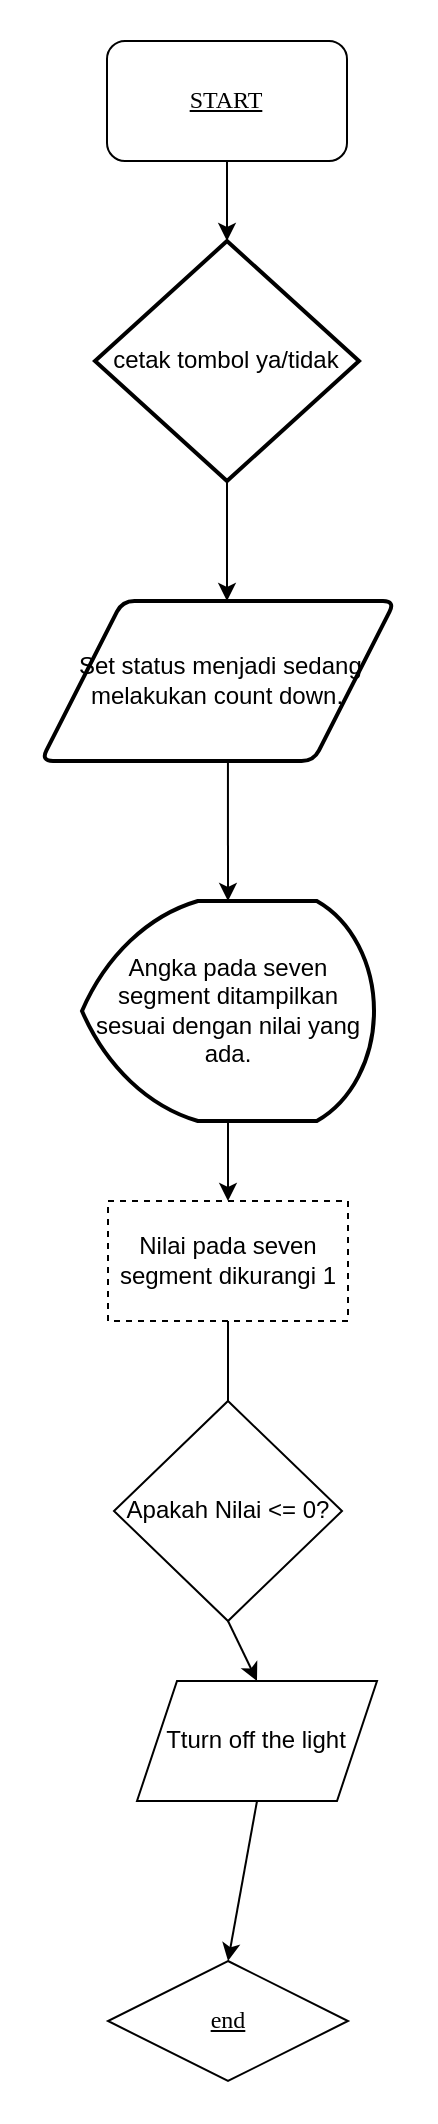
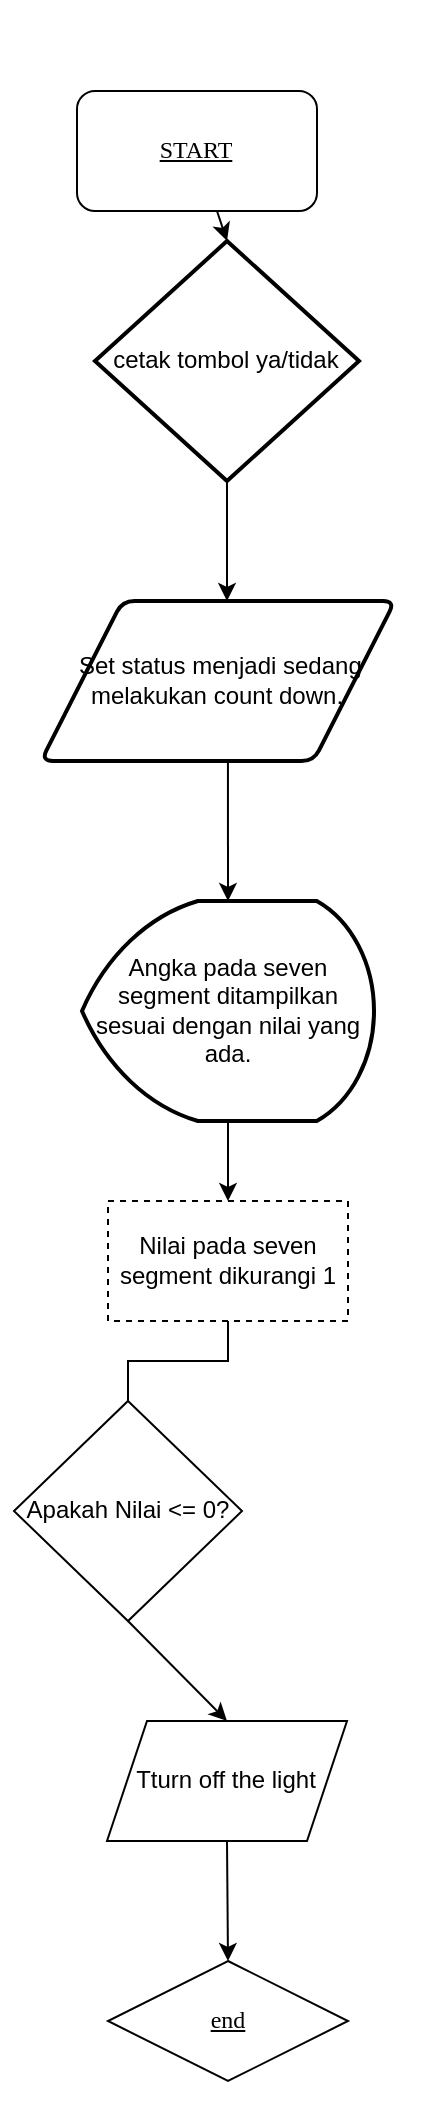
  <mxCell id="0" />
  <mxCell id="1" parent="0" />
- <mxCell id="2" value="START" style="rounded=1;whiteSpace=wrap;html=1;fontStyle=4;fontFamily=Verdana;" parent="1" vertex="1"><mxGeometry x="53" y="20" width="120" height="60" as="geometry" /></mxCell>
+ <mxCell id="2" value="START" style="rounded=1;whiteSpace=wrap;html=1;fontStyle=4;fontFamily=Verdana;" parent="1" vertex="1"><mxGeometry x="38" y="45" width="120" height="60" as="geometry" /></mxCell>
  <mxCell id="3" value="" style="endArrow=classic;html=1;rounded=0;entryX=0.5;entryY=0;entryDx=0;entryDy=0;entryPerimeter=0;" parent="1" source="2" edge="1"><mxGeometry width="50" height="50" relative="1" as="geometry"><mxPoint x="125" y="140" as="sourcePoint" /><mxPoint x="113" y="120" as="targetPoint" /></mxGeometry></mxCell>
- <mxCell id="4" value="Apakah Nilai &amp;lt;= 0?" style="rhombus;whiteSpace=wrap;html=1;" parent="1" vertex="1"><mxGeometry x="56.5" y="700" width="114" height="110" as="geometry" /></mxCell>
+ <mxCell id="4" value="Apakah Nilai &amp;lt;= 0?" style="rhombus;whiteSpace=wrap;html=1;" parent="1" vertex="1"><mxGeometry x="6.5" y="700" width="114" height="110" as="geometry" /></mxCell>
  <mxCell id="5" style="edgeStyle=orthogonalEdgeStyle;rounded=0;orthogonalLoop=1;jettySize=auto;html=1;entryX=0.5;entryY=0;entryDx=0;entryDy=0;endArrow=none;" edge="1" parent="1" source="6" target="4"><mxGeometry relative="1" as="geometry" /></mxCell>
  <mxCell id="6" value=" Nilai pada seven segment dikurangi 1" style="rounded=0;whiteSpace=wrap;html=1;dashed=1;" vertex="1" parent="1"><mxGeometry x="53.5" y="600" width="120" height="60" as="geometry" /></mxCell>
  <mxCell id="7" value="end" style="rhombus;whiteSpace=wrap;html=1;fontStyle=4;fontFamily=Verdana;" vertex="1" parent="1"><mxGeometry x="53.5" y="980" width="120" height="60" as="geometry" /></mxCell>
  <mxCell id="8" value="Angka pada seven segment ditampilkan sesuai dengan nilai yang ada." style="strokeWidth=2;html=1;shape=mxgraph.flowchart.display;whiteSpace=wrap;" vertex="1" parent="1"><mxGeometry x="40.5" y="450" width="146" height="110" as="geometry" /></mxCell>
  <mxCell id="9" value="" style="endArrow=classic;html=1;rounded=0;exitX=0.5;exitY=1;exitDx=0;exitDy=0;exitPerimeter=0;" edge="1" parent="1" source="8" target="6"><mxGeometry width="50" height="50" relative="1" as="geometry"><mxPoint x="85.5" y="640" as="sourcePoint" /><mxPoint x="135.5" y="590" as="targetPoint" /></mxGeometry></mxCell>
  <mxCell id="10" value="cetak tombol ya/tidak" style="strokeWidth=2;html=1;shape=mxgraph.flowchart.decision;whiteSpace=wrap;" vertex="1" parent="1"><mxGeometry x="47" y="120" width="132" height="120" as="geometry" /></mxCell>
  <mxCell id="11" value="&amp;nbsp;Set status menjadi sedang melakukan count down." style="shape=parallelogram;html=1;strokeWidth=2;perimeter=parallelogramPerimeter;whiteSpace=wrap;rounded=1;arcSize=12;size=0.23;" vertex="1" parent="1"><mxGeometry x="20" y="300" width="177" height="80" as="geometry" /></mxCell>
  <mxCell id="12" value="" style="endArrow=classic;html=1;rounded=0;exitX=0.5;exitY=1;exitDx=0;exitDy=0;exitPerimeter=0;" edge="1" parent="1" source="10"><mxGeometry width="50" height="50" relative="1" as="geometry"><mxPoint x="115" y="390" as="sourcePoint" /><mxPoint x="113" y="300" as="targetPoint" /></mxGeometry></mxCell>
  <mxCell id="13" value="" style="endArrow=classic;html=1;rounded=0;entryX=0.5;entryY=0;entryDx=0;entryDy=0;entryPerimeter=0;exitX=0.528;exitY=1;exitDx=0;exitDy=0;exitPerimeter=0;" edge="1" parent="1" source="11" target="8"><mxGeometry width="50" height="50" relative="1" as="geometry"><mxPoint x="114" y="390" as="sourcePoint" /><mxPoint x="150.5" y="410" as="targetPoint" /></mxGeometry></mxCell>
- <mxCell id="14" value="Tturn off the light" style="shape=parallelogram;perimeter=parallelogramPerimeter;whiteSpace=wrap;html=1;fixedSize=1;" vertex="1" parent="1"><mxGeometry x="68" y="840" width="120" height="60" as="geometry" /></mxCell>
+ <mxCell id="14" value="Tturn off the light" style="shape=parallelogram;perimeter=parallelogramPerimeter;whiteSpace=wrap;html=1;fixedSize=1;" vertex="1" parent="1"><mxGeometry x="53" y="860" width="120" height="60" as="geometry" /></mxCell>
  <mxCell id="15" value="" style="endArrow=classic;html=1;rounded=0;exitX=0.5;exitY=1;exitDx=0;exitDy=0;entryX=0.5;entryY=0;entryDx=0;entryDy=0;" edge="1" parent="1" source="4" target="14"><mxGeometry width="50" height="50" relative="1" as="geometry"><mxPoint x="120.5" y="820" as="sourcePoint" /><mxPoint x="150.5" y="750" as="targetPoint" /></mxGeometry></mxCell>
  <mxCell id="16" value="" style="endArrow=classic;html=1;rounded=0;exitX=0.5;exitY=1;exitDx=0;exitDy=0;entryX=0.5;entryY=0;entryDx=0;entryDy=0;" edge="1" parent="1" source="14" target="7"><mxGeometry width="50" height="50" relative="1" as="geometry"><mxPoint x="100.5" y="800" as="sourcePoint" /><mxPoint x="150.5" y="750" as="targetPoint" /></mxGeometry></mxCell>
